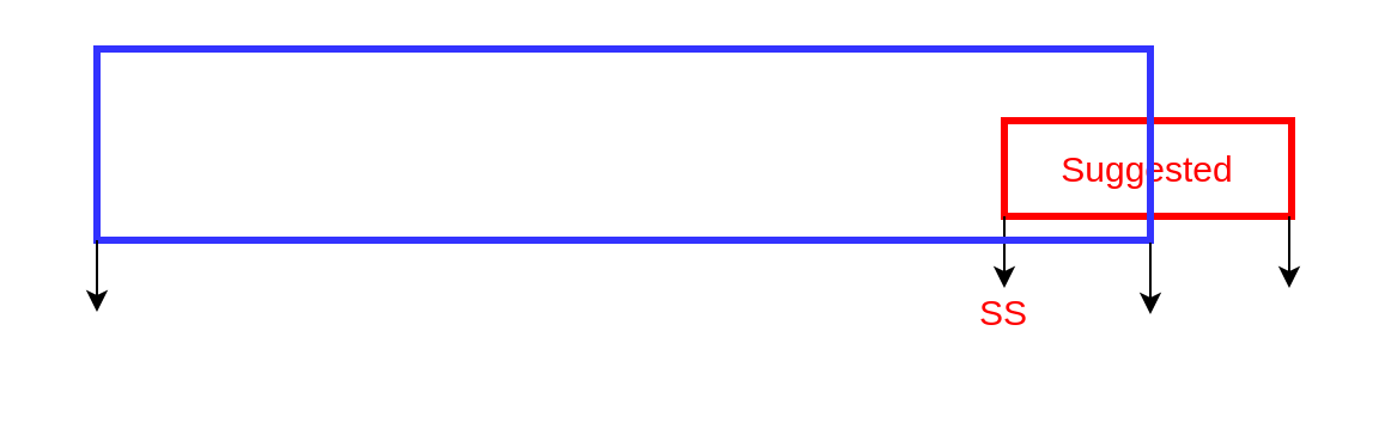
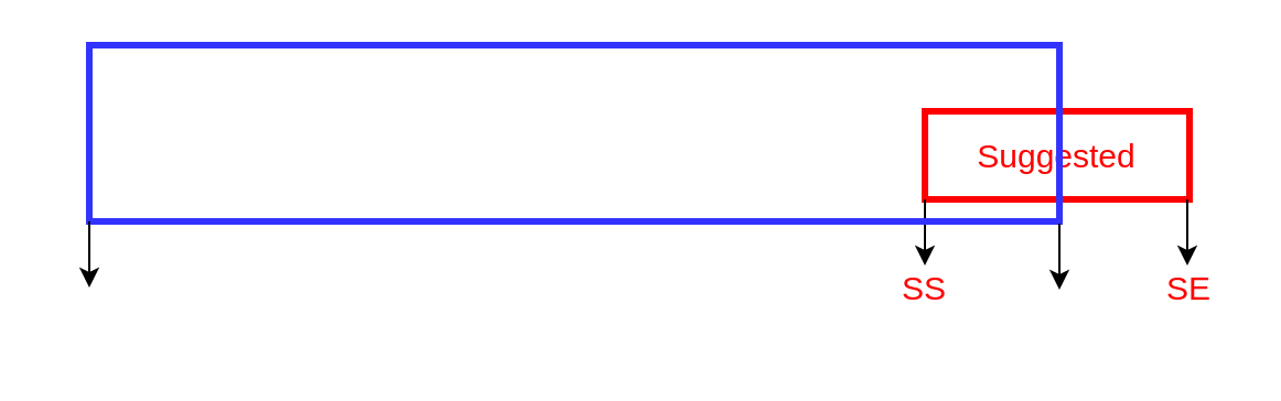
  <mxCell id="0" />
  <mxCell id="1" parent="0" />
  <mxCell id="2" value="" style="group" vertex="1" connectable="0" parent="1"><mxGeometry x="399" y="50" width="160" height="90" as="geometry" /></mxCell>
  <mxCell id="3" value="SS" style="text;html=1;strokeColor=none;fillColor=none;align=center;verticalAlign=middle;whiteSpace=wrap;rounded=0;fontSize=15;fontColor=#FF0000;" vertex="1" parent="2"><mxGeometry y="70" width="40" height="20" as="geometry" /></mxCell>
  <mxCell id="4" value="" style="group" vertex="1" connectable="0" parent="2"><mxGeometry x="20" width="140" height="90" as="geometry" /></mxCell>
  <mxCell id="5" value="" style="rounded=0;whiteSpace=wrap;html=1;strokeWidth=3;fillColor=none;strokeColor=#FF0000;" vertex="1" parent="4"><mxGeometry width="120" height="40" as="geometry" /></mxCell>
  <mxCell id="6" value="Suggested" style="text;html=1;strokeColor=none;fillColor=none;align=center;verticalAlign=middle;whiteSpace=wrap;rounded=0;fontSize=15;fontColor=#FF0000;" vertex="1" parent="4"><mxGeometry x="40" y="10" width="40" height="20" as="geometry" /></mxCell>
  <mxCell id="7" value="" style="endArrow=classic;html=1;fontSize=15;fontColor=#FF0000;exitX=0;exitY=1;exitDx=0;exitDy=0;" edge="1" parent="4" source="5"><mxGeometry width="50" height="50" relative="1" as="geometry"><mxPoint y="50" as="sourcePoint" /><mxPoint y="70" as="targetPoint" /></mxGeometry></mxCell>
  <mxCell id="8" value="" style="endArrow=classic;html=1;fontSize=15;fontColor=#FF0000;exitX=0;exitY=1;exitDx=0;exitDy=0;" edge="1" parent="4"><mxGeometry width="50" height="50" relative="1" as="geometry"><mxPoint x="119" y="40" as="sourcePoint" /><mxPoint x="119" y="70" as="targetPoint" /></mxGeometry></mxCell>
+ <mxCell id="9" value="SE" style="text;html=1;strokeColor=none;fillColor=none;align=center;verticalAlign=middle;whiteSpace=wrap;rounded=0;fontSize=15;fontColor=#FF0000;" vertex="1" parent="4"><mxGeometry x="100" y="70" width="40" height="20" as="geometry" /></mxCell>
  <mxCell id="10" value="" style="group" vertex="1" connectable="0" parent="1"><mxGeometry x="20" y="20" width="480" height="140" as="geometry" /></mxCell>
  <mxCell id="11" value="" style="rounded=0;whiteSpace=wrap;html=1;strokeWidth=3;strokeColor=#3333FF;fillColor=none;" vertex="1" parent="10"><mxGeometry x="20" width="440" height="80" as="geometry" /></mxCell>
  <mxCell id="12" value="" style="endArrow=classic;html=1;fontSize=15;fontColor=#FF0000;exitX=0;exitY=1;exitDx=0;exitDy=0;" edge="1" parent="10" source="11"><mxGeometry width="50" height="50" relative="1" as="geometry"><mxPoint x="220" y="80" as="sourcePoint" /><mxPoint x="20" y="110" as="targetPoint" /></mxGeometry></mxCell>
  <mxCell id="13" value="" style="endArrow=classic;html=1;fontSize=15;fontColor=#FF0000;exitX=0;exitY=1;exitDx=0;exitDy=0;" edge="1" parent="10"><mxGeometry width="50" height="50" relative="1" as="geometry"><mxPoint x="460" y="81" as="sourcePoint" /><mxPoint x="460" y="111" as="targetPoint" /></mxGeometry></mxCell>
